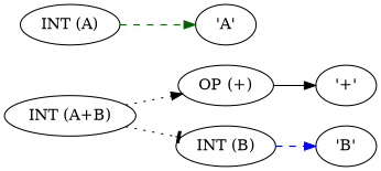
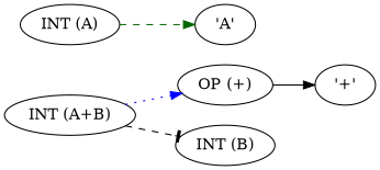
  digraph {
    rankdir=LR
    edge [arrowhead=normal color=blue style=dotted]
    "INT (A+B)"
    "OP (+)"
    "INT (B)"
    "INT (A)"
    "'A'"
    "'+'"
-   "'B'"
-   "INT (A+B)" -> "OP (+)" [color=black]
-   "INT (A+B)" -> "INT (B)" [arrowhead=tee color=black]
+   "INT (A+B)" -> "OP (+)"
+   "INT (A+B)" -> "INT (B)" [arrowhead=tee color=black style=dashed]
    "OP (+)" -> "'+'" [color=black style=solid]
-   "INT (B)" -> "'B'" [style=dashed]
    "INT (A)" -> "'A'" [color=darkgreen style=dashed]
  }
